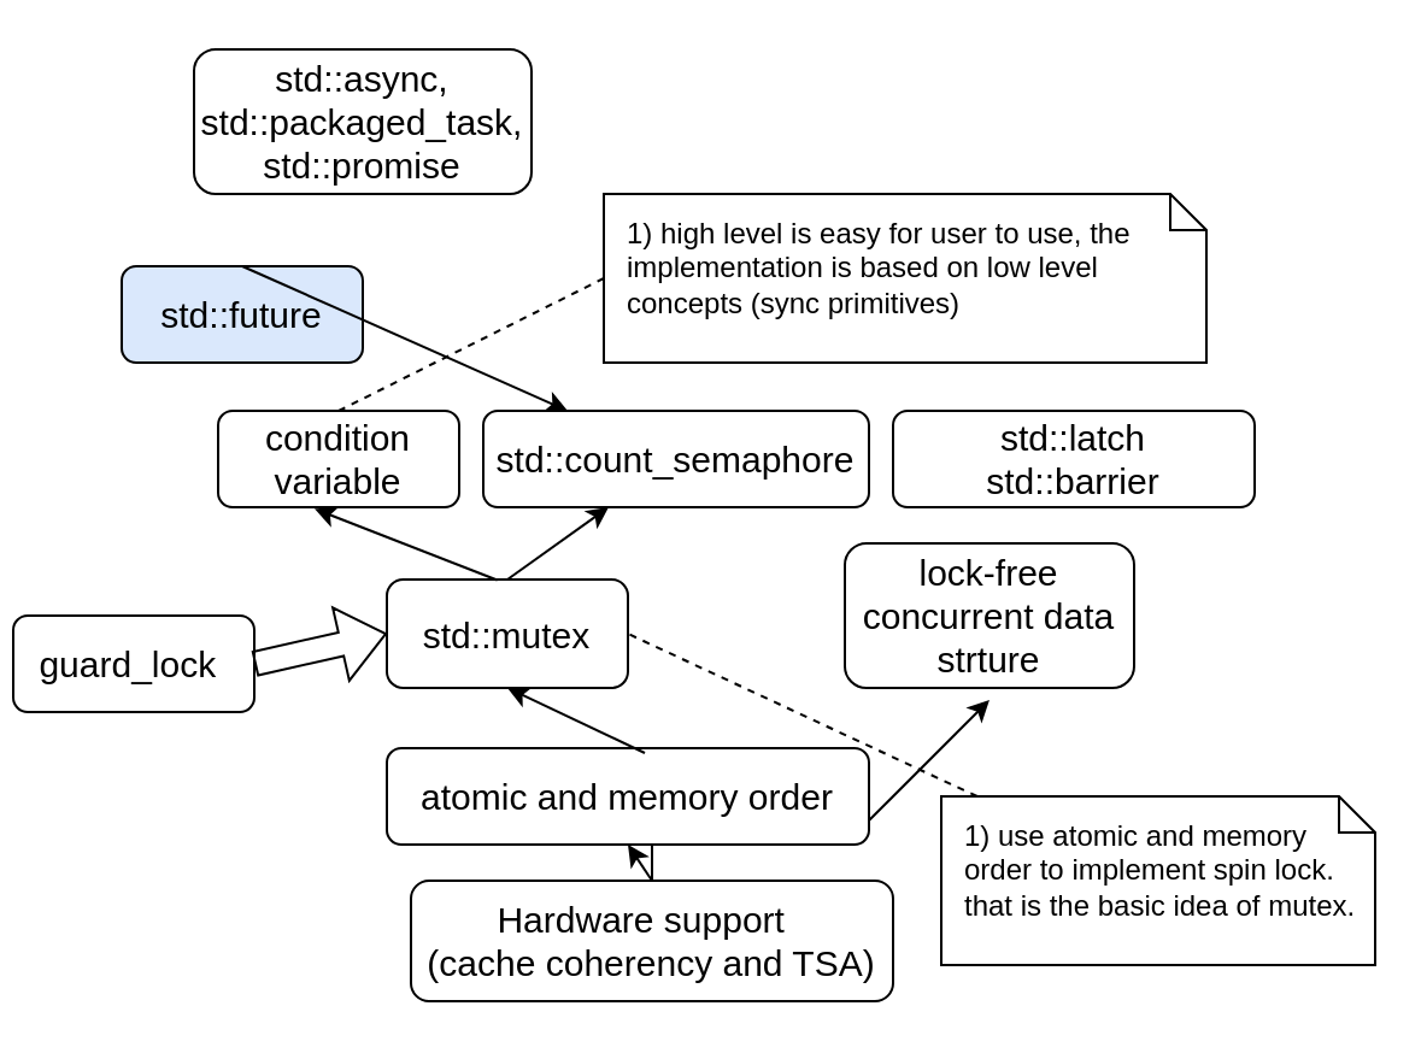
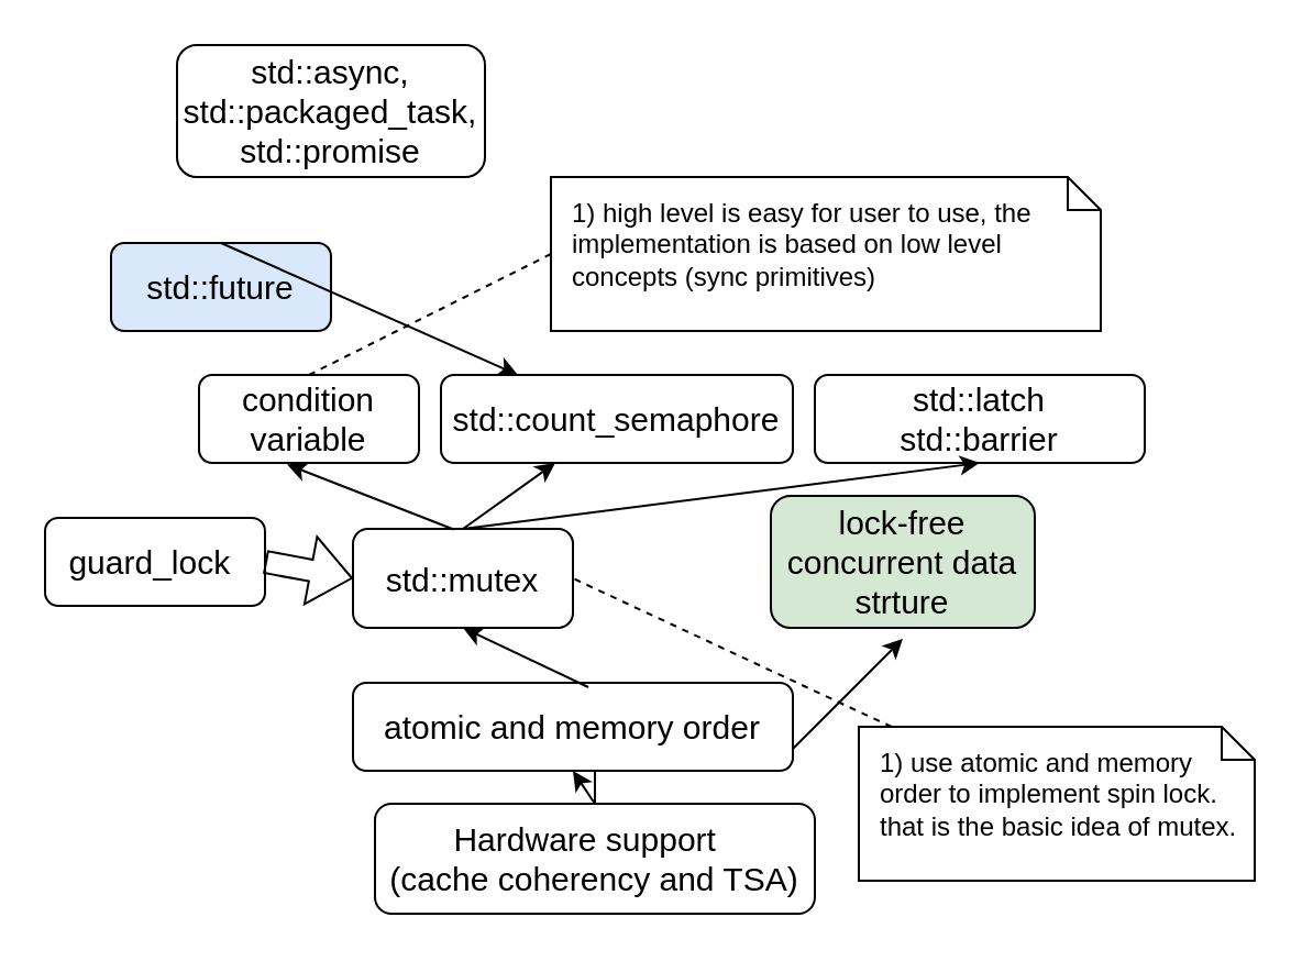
  <mxCell id="0" />
  <mxCell id="1" parent="0" />
  <mxCell id="2" value="" style="edgeStyle=orthogonalEdgeStyle;rounded=0;orthogonalLoop=1;jettySize=auto;html=1;" edge="1" parent="1" source="3" target="4"><mxGeometry relative="1" as="geometry" /></mxCell>
  <mxCell id="3" value="Hardware support&amp;nbsp;&amp;nbsp;&lt;br style=&quot;font-size: 15px;&quot;&gt;(cache coherency and TSA)" style="rounded=1;whiteSpace=wrap;html=1;fontSize=15;" vertex="1" parent="1"><mxGeometry x="170" y="365" width="200" height="50" as="geometry" /></mxCell>
  <mxCell id="4" value="atomic and memory order" style="rounded=1;whiteSpace=wrap;html=1;fontSize=15;" vertex="1" parent="1"><mxGeometry x="160" y="310" width="200" height="40" as="geometry" /></mxCell>
  <mxCell id="5" value="" style="endArrow=classic;html=1;rounded=0;exitX=0.5;exitY=0;exitDx=0;exitDy=0;entryX=0.5;entryY=1;entryDx=0;entryDy=0;fontSize=15;" edge="1" parent="1" source="3" target="4"><mxGeometry width="50" height="50" relative="1" as="geometry"><mxPoint x="660" y="400" as="sourcePoint" /><mxPoint x="710" y="350" as="targetPoint" /></mxGeometry></mxCell>
  <mxCell id="6" value="std::mutex" style="rounded=1;whiteSpace=wrap;html=1;fontSize=15;" vertex="1" parent="1"><mxGeometry x="160" y="240" width="100" height="45" as="geometry" /></mxCell>
  <mxCell id="7" value="condition variable" style="rounded=1;whiteSpace=wrap;html=1;fontSize=15;" vertex="1" parent="1"><mxGeometry x="90" y="170" width="100" height="40" as="geometry" /></mxCell>
  <mxCell id="8" value="std::count_semaphore" style="rounded=1;whiteSpace=wrap;html=1;fontSize=15;" vertex="1" parent="1"><mxGeometry x="200" y="170" width="160" height="40" as="geometry" /></mxCell>
  <mxCell id="9" value="std::latch&lt;br&gt;std::barrier" style="rounded=1;whiteSpace=wrap;html=1;fontSize=15;" vertex="1" parent="1"><mxGeometry x="370" y="170" width="150" height="40" as="geometry" /></mxCell>
  <mxCell id="10" value="std::future" style="rounded=1;whiteSpace=wrap;html=1;fontSize=15;fillColor=#dae8fc;" vertex="1" parent="1"><mxGeometry x="50" y="110" width="100" height="40" as="geometry" /></mxCell>
- <mxCell id="11" value="guard_lock&amp;nbsp;" style="rounded=1;whiteSpace=wrap;html=1;fontSize=15;" vertex="1" parent="1"><mxGeometry x="5" y="255" width="100" height="40" as="geometry" /></mxCell>
+ <mxCell id="11" value="guard_lock&amp;nbsp;" style="rounded=1;whiteSpace=wrap;html=1;fontSize=15;" vertex="1" parent="1"><mxGeometry x="20" y="235" width="100" height="40" as="geometry" /></mxCell>
  <mxCell id="12" value="" style="endArrow=classic;html=1;rounded=0;entryX=0.5;entryY=1;entryDx=0;entryDy=0;exitX=0.535;exitY=0.05;exitDx=0;exitDy=0;exitPerimeter=0;" edge="1" parent="1" source="4" target="6"><mxGeometry width="50" height="50" relative="1" as="geometry"><mxPoint x="660" y="390" as="sourcePoint" /><mxPoint x="710" y="340" as="targetPoint" /></mxGeometry></mxCell>
  <mxCell id="13" value="" style="endArrow=classic;html=1;rounded=0;entryX=0.4;entryY=1.017;entryDx=0;entryDy=0;entryPerimeter=0;exitX=0.458;exitY=0.006;exitDx=0;exitDy=0;exitPerimeter=0;" edge="1" parent="1" source="6" target="7"><mxGeometry width="50" height="50" relative="1" as="geometry"><mxPoint x="330" y="390" as="sourcePoint" /><mxPoint x="380" y="340" as="targetPoint" /></mxGeometry></mxCell>
  <mxCell id="14" value="" style="endArrow=classic;html=1;rounded=0;exitX=0.5;exitY=0;exitDx=0;exitDy=0;" edge="1" parent="1" source="6" target="8"><mxGeometry width="50" height="50" relative="1" as="geometry"><mxPoint x="330" y="390" as="sourcePoint" /><mxPoint x="380" y="340" as="targetPoint" /></mxGeometry></mxCell>
+ <mxCell id="15" value="" style="endArrow=classic;html=1;rounded=0;entryX=0.5;entryY=1;entryDx=0;entryDy=0;exitX=0.5;exitY=0;exitDx=0;exitDy=0;" edge="1" parent="1" source="6" target="9"><mxGeometry width="50" height="50" relative="1" as="geometry"><mxPoint x="330" y="390" as="sourcePoint" /><mxPoint x="380" y="340" as="targetPoint" /></mxGeometry></mxCell>
  <mxCell id="16" value="" style="endArrow=classic;html=1;rounded=0;entryX=0.5;entryY=1.083;entryDx=0;entryDy=0;entryPerimeter=0;" edge="1" parent="1" target="17"><mxGeometry width="50" height="50" relative="1" as="geometry"><mxPoint x="360" y="340" as="sourcePoint" /><mxPoint x="410" y="310" as="targetPoint" /></mxGeometry></mxCell>
- <mxCell id="17" value="lock-free concurrent data strture" style="rounded=1;whiteSpace=wrap;html=1;fontSize=15;" vertex="1" parent="1"><mxGeometry x="350" y="225" width="120" height="60" as="geometry" /></mxCell>
+ <mxCell id="17" value="lock-free concurrent data strture" style="rounded=1;whiteSpace=wrap;html=1;fontSize=15;fillColor=#d5e8d4;" vertex="1" parent="1"><mxGeometry x="350" y="225" width="120" height="60" as="geometry" /></mxCell>
  <mxCell id="18" value="" style="shape=flexArrow;endArrow=classic;html=1;rounded=0;entryX=0;entryY=0.5;entryDx=0;entryDy=0;exitX=1;exitY=0.5;exitDx=0;exitDy=0;" edge="1" parent="1" source="11" target="6"><mxGeometry width="50" height="50" relative="1" as="geometry"><mxPoint x="105" y="270" as="sourcePoint" /><mxPoint x="155" y="220" as="targetPoint" /></mxGeometry></mxCell>
  <mxCell id="19" value="&lt;p style=&quot;margin:0px;margin-top:10px;margin-left:10px;text-align:left;&quot;&gt;1) use atomic and memory order to implement spin lock.&amp;nbsp; that is the basic idea of mutex.&lt;/p&gt;" style="shape=note;size=15;spacingLeft=5;html=1;overflow=fill;whiteSpace=wrap;" vertex="1" parent="1"><mxGeometry x="390" y="330" width="180" height="70" as="geometry" /></mxCell>
  <mxCell id="20" value="" style="rounded=0;endArrow=none;dashed=1;html=1;entryX=1;entryY=0.5;entryDx=0;entryDy=0;" edge="1" source="19" target="6" parent="1"><mxGeometry relative="1" as="geometry"><mxPoint x="240" y="300" as="targetPoint" /></mxGeometry></mxCell>
  <mxCell id="21" value="&lt;p style=&quot;margin:0px;margin-top:10px;margin-left:10px;text-align:left;&quot;&gt;1) high level is easy for user to use, the implementation is based on low level concepts (sync primitives)&lt;/p&gt;" style="shape=note;size=15;spacingLeft=5;html=1;overflow=fill;whiteSpace=wrap;" vertex="1" parent="1"><mxGeometry x="250" y="80" width="250" height="70" as="geometry" /></mxCell>
  <mxCell id="22" value="" style="rounded=0;endArrow=none;dashed=1;html=1;entryX=0.5;entryY=0;entryDx=0;entryDy=0;exitX=0;exitY=0.5;exitDx=0;exitDy=0;exitPerimeter=0;" edge="1" parent="1" source="21" target="7"><mxGeometry relative="1" as="geometry"><mxPoint x="270" y="265" as="targetPoint" /><mxPoint x="420" y="340" as="sourcePoint" /></mxGeometry></mxCell>
  <mxCell id="23" value="std::async, &lt;br style=&quot;font-size: 15px;&quot;&gt;std::packaged_task, &lt;br style=&quot;font-size: 15px;&quot;&gt;std::promise" style="rounded=1;whiteSpace=wrap;html=1;fontSize=15;" vertex="1" parent="1"><mxGeometry x="80" y="20" width="140" height="60" as="geometry" /></mxCell>
  <mxCell id="24" value="" style="endArrow=classic;html=1;rounded=0;exitX=0.5;exitY=0;exitDx=0;exitDy=0;" edge="1" parent="1" source="10" target="8"><mxGeometry width="50" height="50" relative="1" as="geometry"><mxPoint x="330" y="370" as="sourcePoint" /><mxPoint x="380" y="320" as="targetPoint" /></mxGeometry></mxCell>
